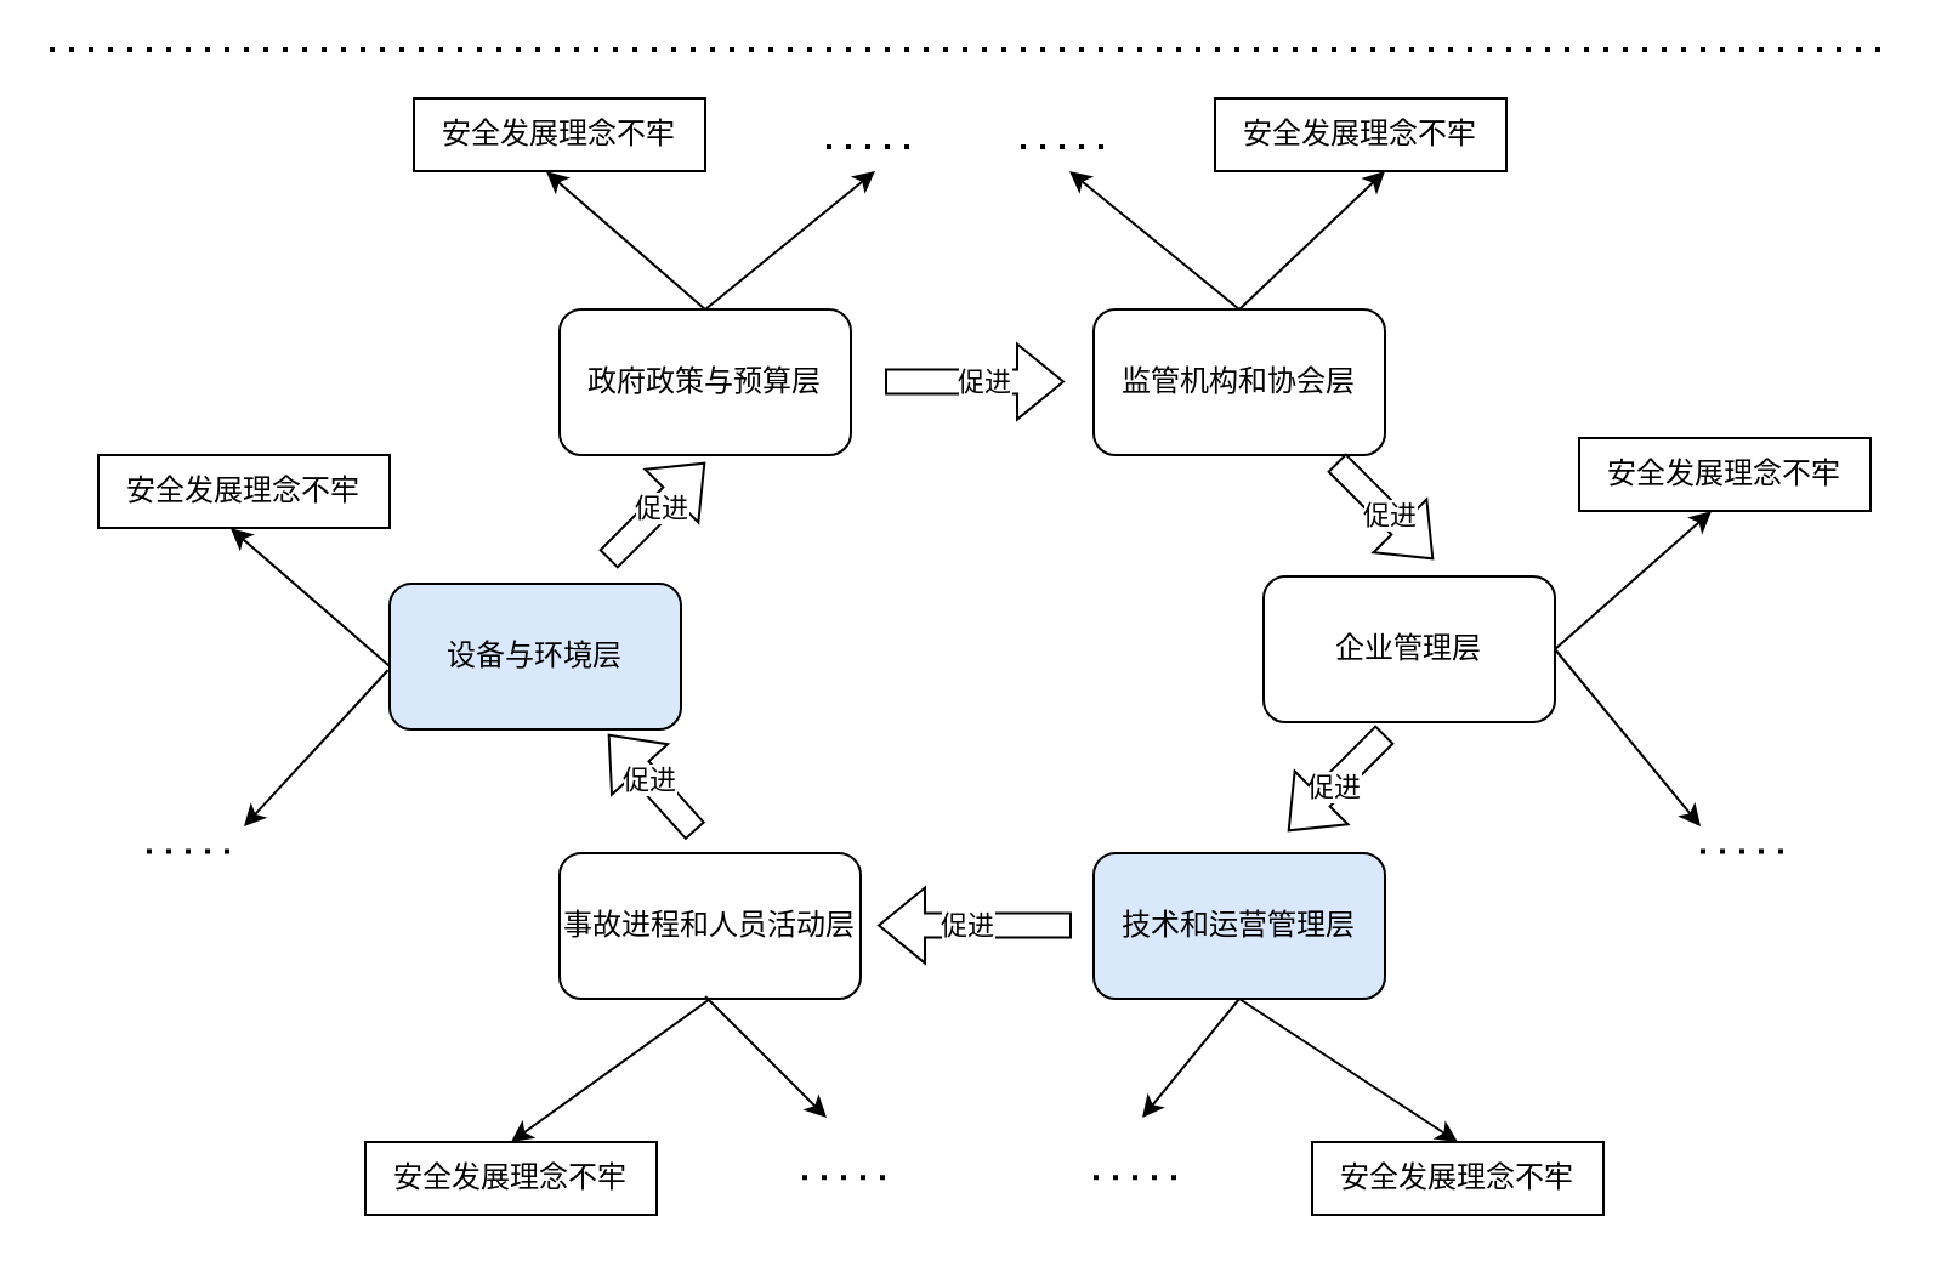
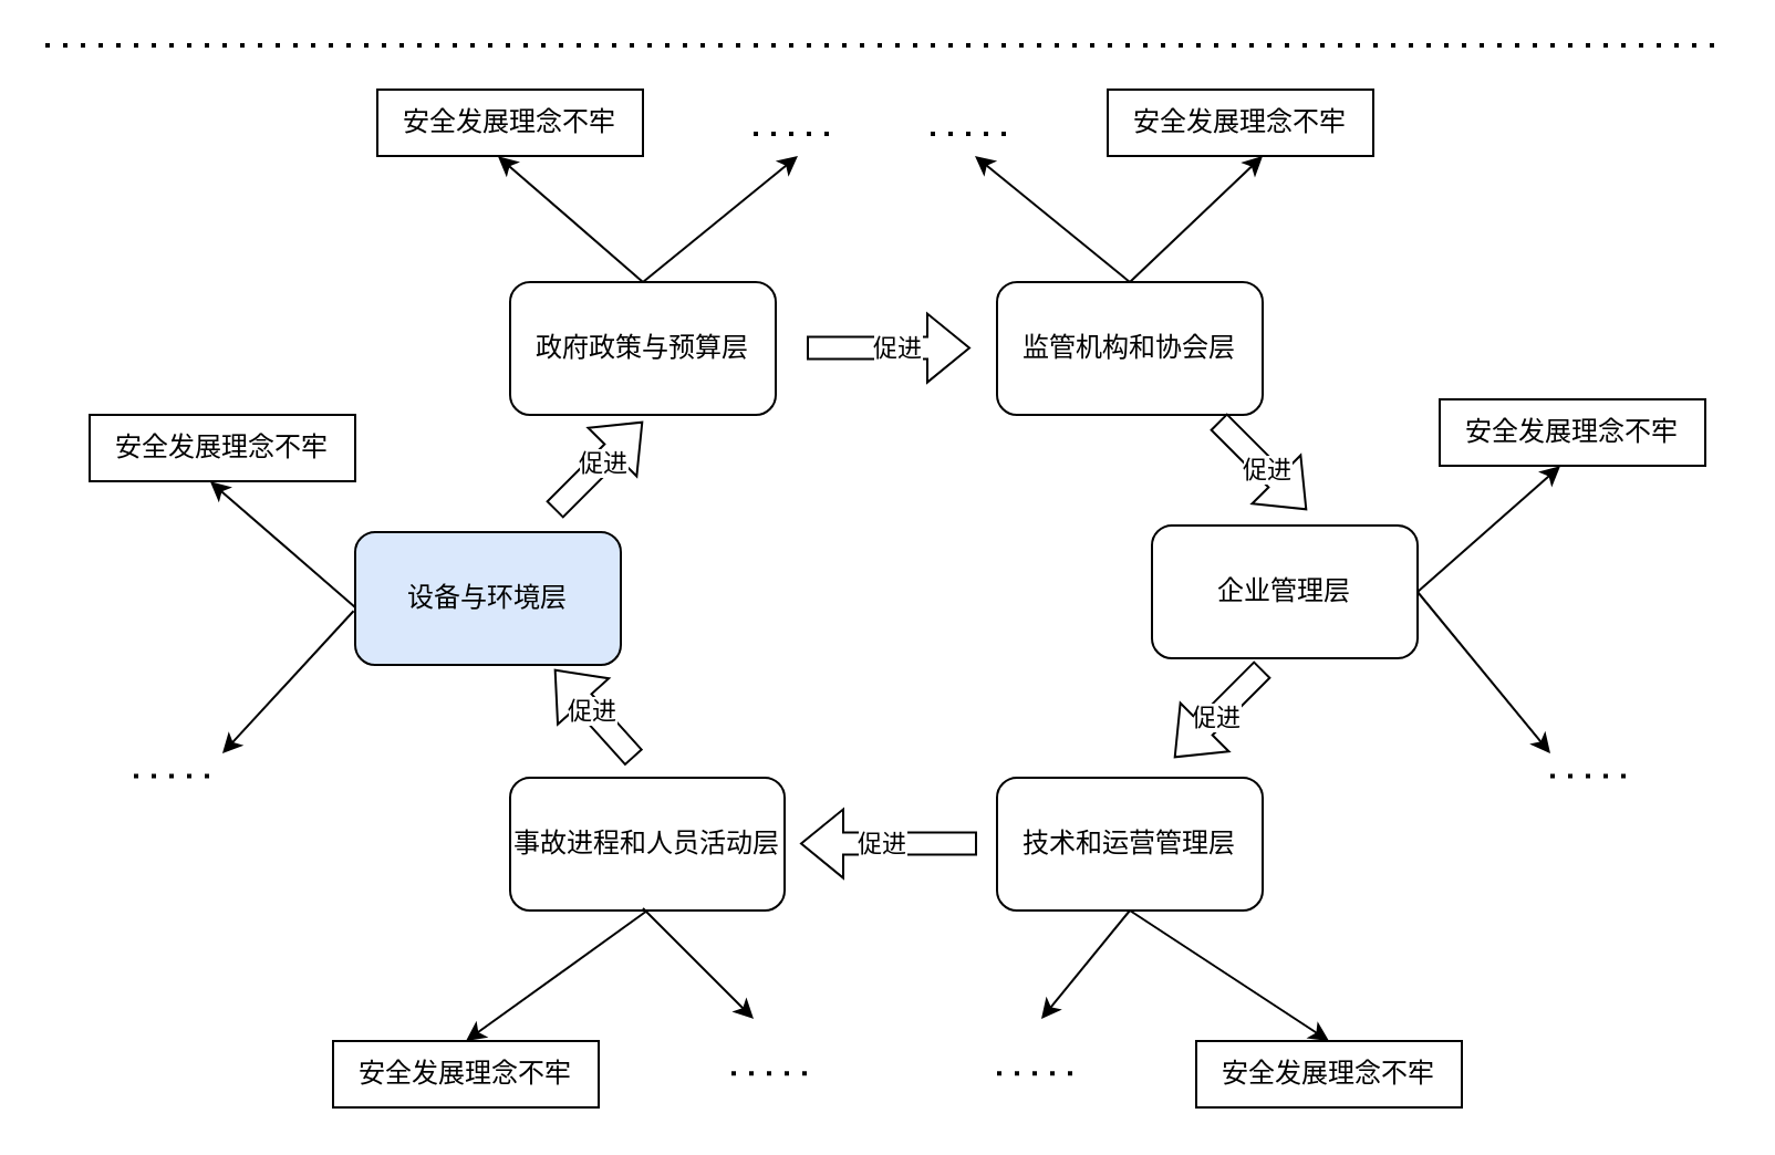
  <mxCell id="0" />
  <mxCell id="1" parent="0" />
  <mxCell id="2" value="" style="shape=flexArrow;endArrow=block;html=1;rounded=0;strokeWidth=1;targetPerimeterSpacing=0;" parent="1" edge="1"><mxGeometry width="50" height="50" relative="1" as="geometry"><mxPoint x="364" y="156.76" as="sourcePoint" /><mxPoint x="438" y="156.76" as="targetPoint" /><Array as="points" /></mxGeometry></mxCell>
  <mxCell id="3" value="促进" style="edgeLabel;html=1;align=center;verticalAlign=middle;resizable=0;points=[];" parent="2" vertex="1" connectable="0"><mxGeometry x="0.092" relative="1" as="geometry"><mxPoint as="offset" /></mxGeometry></mxCell>
  <mxCell id="4" value="" style="shape=flexArrow;endArrow=block;html=1;rounded=0;strokeWidth=1;targetPerimeterSpacing=0;" parent="1" edge="1"><mxGeometry width="50" height="50" relative="1" as="geometry"><mxPoint x="441" y="380.76" as="sourcePoint" /><mxPoint x="361" y="380.76" as="targetPoint" /><Array as="points" /></mxGeometry></mxCell>
  <mxCell id="5" value="促进" style="edgeLabel;html=1;align=center;verticalAlign=middle;resizable=0;points=[];" parent="4" vertex="1" connectable="0"><mxGeometry x="0.092" relative="1" as="geometry"><mxPoint as="offset" /></mxGeometry></mxCell>
  <mxCell id="6" value="" style="shape=flexArrow;endArrow=block;html=1;rounded=0;strokeWidth=1;targetPerimeterSpacing=0;" parent="1" edge="1"><mxGeometry width="50" height="50" relative="1" as="geometry"><mxPoint x="286" y="342" as="sourcePoint" /><mxPoint x="250" y="302" as="targetPoint" /><Array as="points" /></mxGeometry></mxCell>
  <mxCell id="7" value="促进" style="edgeLabel;html=1;align=center;verticalAlign=middle;resizable=0;points=[];" parent="6" vertex="1" connectable="0"><mxGeometry x="0.092" relative="1" as="geometry"><mxPoint as="offset" /></mxGeometry></mxCell>
  <mxCell id="8" value="" style="shape=flexArrow;endArrow=block;html=1;rounded=0;strokeWidth=1;targetPerimeterSpacing=0;" parent="1" edge="1"><mxGeometry width="50" height="50" relative="1" as="geometry"><mxPoint x="250" y="230" as="sourcePoint" /><mxPoint x="290" y="190" as="targetPoint" /><Array as="points" /></mxGeometry></mxCell>
  <mxCell id="9" value="促进" style="edgeLabel;html=1;align=center;verticalAlign=middle;resizable=0;points=[];" parent="8" vertex="1" connectable="0"><mxGeometry x="0.092" relative="1" as="geometry"><mxPoint as="offset" /></mxGeometry></mxCell>
  <mxCell id="10" value="设备与环境层" style="rounded=1;whiteSpace=wrap;html=1;fillColor=#dae8fc;" parent="1" vertex="1"><mxGeometry x="160" y="240" width="120" height="60" as="geometry" /></mxCell>
  <mxCell id="11" value="企业管理层" style="rounded=1;whiteSpace=wrap;html=1;" parent="1" vertex="1"><mxGeometry x="520" y="237" width="120" height="60" as="geometry" /></mxCell>
  <mxCell id="12" value="政府政策与预算层" style="rounded=1;whiteSpace=wrap;html=1;" parent="1" vertex="1"><mxGeometry x="230" y="127" width="120" height="60" as="geometry" /></mxCell>
- <mxCell id="13" value="技术和运营管理层" style="rounded=1;whiteSpace=wrap;html=1;fillColor=#dae8fc;" parent="1" vertex="1"><mxGeometry x="450" y="351" width="120" height="60" as="geometry" /></mxCell>
+ <mxCell id="13" value="技术和运营管理层" style="rounded=1;whiteSpace=wrap;html=1;" parent="1" vertex="1"><mxGeometry x="450" y="351" width="120" height="60" as="geometry" /></mxCell>
  <mxCell id="14" value="事故进程和人员活动层" style="rounded=1;whiteSpace=wrap;html=1;" parent="1" vertex="1"><mxGeometry x="230" y="351" width="124" height="60" as="geometry" /></mxCell>
  <mxCell id="15" value="监管机构和协会层" style="rounded=1;whiteSpace=wrap;html=1;" parent="1" vertex="1"><mxGeometry x="450" y="127" width="120" height="60" as="geometry" /></mxCell>
  <mxCell id="16" value="" style="shape=flexArrow;endArrow=block;html=1;rounded=0;strokeWidth=1;targetPerimeterSpacing=0;" parent="1" edge="1"><mxGeometry width="50" height="50" relative="1" as="geometry"><mxPoint x="550" y="190" as="sourcePoint" /><mxPoint x="590" y="230" as="targetPoint" /><Array as="points" /></mxGeometry></mxCell>
  <mxCell id="17" value="促进" style="edgeLabel;html=1;align=center;verticalAlign=middle;resizable=0;points=[];" parent="16" vertex="1" connectable="0"><mxGeometry x="0.092" relative="1" as="geometry"><mxPoint as="offset" /></mxGeometry></mxCell>
  <mxCell id="18" value="" style="shape=flexArrow;endArrow=block;html=1;rounded=0;strokeWidth=1;targetPerimeterSpacing=0;" parent="1" edge="1"><mxGeometry width="50" height="50" relative="1" as="geometry"><mxPoint x="570" y="302" as="sourcePoint" /><mxPoint x="530" y="342" as="targetPoint" /><Array as="points" /></mxGeometry></mxCell>
  <mxCell id="19" value="促进" style="edgeLabel;html=1;align=center;verticalAlign=middle;resizable=0;points=[];" parent="18" vertex="1" connectable="0"><mxGeometry x="0.092" relative="1" as="geometry"><mxPoint as="offset" /></mxGeometry></mxCell>
  <mxCell id="20" value="安全发展理念不牢" style="rounded=0;whiteSpace=wrap;html=1;" parent="1" vertex="1"><mxGeometry x="170" y="40" width="120" height="30" as="geometry" /></mxCell>
  <mxCell id="21" value="" style="endArrow=classic;html=1;rounded=0;entryX=0.454;entryY=1.005;entryDx=0;entryDy=0;entryPerimeter=0;exitX=0.5;exitY=0;exitDx=0;exitDy=0;" parent="1" source="12" target="20" edge="1"><mxGeometry width="50" height="50" relative="1" as="geometry"><mxPoint x="180" y="150" as="sourcePoint" /><mxPoint x="230" y="100" as="targetPoint" /></mxGeometry></mxCell>
  <mxCell id="22" value="" style="endArrow=classic;html=1;rounded=0;exitX=0.5;exitY=0;exitDx=0;exitDy=0;" parent="1" source="12" edge="1"><mxGeometry width="50" height="50" relative="1" as="geometry"><mxPoint x="300" y="120" as="sourcePoint" /><mxPoint x="360" y="70" as="targetPoint" /></mxGeometry></mxCell>
  <mxCell id="23" value="" style="endArrow=classic;html=1;rounded=0;exitX=0.5;exitY=0;exitDx=0;exitDy=0;" parent="1" edge="1"><mxGeometry width="50" height="50" relative="1" as="geometry"><mxPoint x="510" y="127" as="sourcePoint" /><mxPoint x="570" y="70" as="targetPoint" /></mxGeometry></mxCell>
  <mxCell id="24" value="安全发展理念不牢" style="rounded=0;whiteSpace=wrap;html=1;" parent="1" vertex="1"><mxGeometry x="40" y="187" width="120" height="30" as="geometry" /></mxCell>
  <mxCell id="25" value="" style="endArrow=classic;html=1;rounded=0;entryX=0.454;entryY=1.005;entryDx=0;entryDy=0;entryPerimeter=0;exitX=0.5;exitY=0;exitDx=0;exitDy=0;" parent="1" target="24" edge="1"><mxGeometry width="50" height="50" relative="1" as="geometry"><mxPoint x="160" y="274" as="sourcePoint" /><mxPoint x="100" y="247" as="targetPoint" /></mxGeometry></mxCell>
  <mxCell id="26" value="安全发展理念不牢" style="rounded=0;whiteSpace=wrap;html=1;" parent="1" vertex="1"><mxGeometry x="150" y="470" width="120" height="30" as="geometry" /></mxCell>
  <mxCell id="27" value="" style="endArrow=classic;html=1;rounded=0;entryX=0.5;entryY=0;entryDx=0;entryDy=0;exitX=0.5;exitY=1;exitDx=0;exitDy=0;" parent="1" source="14" target="26" edge="1"><mxGeometry width="50" height="50" relative="1" as="geometry"><mxPoint x="230" y="397" as="sourcePoint" /><mxPoint x="170" y="370" as="targetPoint" /></mxGeometry></mxCell>
  <mxCell id="28" value="安全发展理念不牢" style="rounded=0;whiteSpace=wrap;html=1;" parent="1" vertex="1"><mxGeometry x="540" y="470" width="120" height="30" as="geometry" /></mxCell>
  <mxCell id="29" value="" style="endArrow=classic;html=1;rounded=0;entryX=0.5;entryY=0;entryDx=0;entryDy=0;exitX=0.5;exitY=1;exitDx=0;exitDy=0;" parent="1" source="13" target="28" edge="1"><mxGeometry width="50" height="50" relative="1" as="geometry"><mxPoint x="560" y="517" as="sourcePoint" /><mxPoint x="500" y="490" as="targetPoint" /></mxGeometry></mxCell>
  <mxCell id="30" value="安全发展理念不牢" style="rounded=0;whiteSpace=wrap;html=1;" parent="1" vertex="1"><mxGeometry x="650" y="180" width="120" height="30" as="geometry" /></mxCell>
  <mxCell id="31" value="" style="endArrow=classic;html=1;rounded=0;entryX=0.454;entryY=1.005;entryDx=0;entryDy=0;entryPerimeter=0;exitX=1;exitY=0.5;exitDx=0;exitDy=0;" parent="1" source="11" target="30" edge="1"><mxGeometry width="50" height="50" relative="1" as="geometry"><mxPoint x="760" y="277" as="sourcePoint" /><mxPoint x="700" y="250" as="targetPoint" /></mxGeometry></mxCell>
  <mxCell id="32" value="安全发展理念不牢" style="rounded=0;whiteSpace=wrap;html=1;" parent="1" vertex="1"><mxGeometry x="500" y="40" width="120" height="30" as="geometry" /></mxCell>
  <mxCell id="33" value="" style="endArrow=classic;html=1;rounded=0;exitX=-0.006;exitY=0.594;exitDx=0;exitDy=0;exitPerimeter=0;" parent="1" source="10" edge="1"><mxGeometry width="50" height="50" relative="1" as="geometry"><mxPoint x="300" y="137" as="sourcePoint" /><mxPoint x="100" y="340" as="targetPoint" /></mxGeometry></mxCell>
  <mxCell id="34" value="" style="endArrow=classic;html=1;rounded=0;exitX=1;exitY=0.5;exitDx=0;exitDy=0;" parent="1" source="11" edge="1"><mxGeometry width="50" height="50" relative="1" as="geometry"><mxPoint x="670" y="327" as="sourcePoint" /><mxPoint x="700" y="340" as="targetPoint" /></mxGeometry></mxCell>
  <mxCell id="35" value="" style="endArrow=classic;html=1;rounded=0;" parent="1" edge="1"><mxGeometry width="50" height="50" relative="1" as="geometry"><mxPoint x="290" y="410" as="sourcePoint" /><mxPoint x="340" y="460" as="targetPoint" /></mxGeometry></mxCell>
  <mxCell id="36" value="" style="endArrow=classic;html=1;rounded=0;exitX=0.5;exitY=1;exitDx=0;exitDy=0;" parent="1" source="13" edge="1"><mxGeometry width="50" height="50" relative="1" as="geometry"><mxPoint x="450" y="430" as="sourcePoint" /><mxPoint x="470" y="460" as="targetPoint" /></mxGeometry></mxCell>
  <mxCell id="37" value="" style="endArrow=none;dashed=1;html=1;dashPattern=1 3;strokeWidth=2;rounded=0;" parent="1" edge="1"><mxGeometry width="50" height="50" relative="1" as="geometry"><mxPoint x="60" y="350.31" as="sourcePoint" /><mxPoint x="100" y="350.31" as="targetPoint" /></mxGeometry></mxCell>
  <mxCell id="38" value="" style="endArrow=none;dashed=1;html=1;dashPattern=1 3;strokeWidth=2;rounded=0;" parent="1" edge="1"><mxGeometry width="50" height="50" relative="1" as="geometry"><mxPoint x="330" y="484.66" as="sourcePoint" /><mxPoint x="370" y="484.66" as="targetPoint" /></mxGeometry></mxCell>
  <mxCell id="39" value="" style="endArrow=none;dashed=1;html=1;dashPattern=1 3;strokeWidth=2;rounded=0;" parent="1" edge="1"><mxGeometry width="50" height="50" relative="1" as="geometry"><mxPoint x="450" y="484.66" as="sourcePoint" /><mxPoint x="490" y="484.66" as="targetPoint" /></mxGeometry></mxCell>
  <mxCell id="40" value="" style="endArrow=none;dashed=1;html=1;dashPattern=1 3;strokeWidth=2;rounded=0;" parent="1" edge="1"><mxGeometry width="50" height="50" relative="1" as="geometry"><mxPoint x="700" y="350.31" as="sourcePoint" /><mxPoint x="740" y="350.31" as="targetPoint" /></mxGeometry></mxCell>
  <mxCell id="41" value="" style="endArrow=none;dashed=1;html=1;dashPattern=1 3;strokeWidth=2;rounded=0;" parent="1" edge="1"><mxGeometry width="50" height="50" relative="1" as="geometry"><mxPoint x="420" y="60" as="sourcePoint" /><mxPoint x="460" y="60" as="targetPoint" /></mxGeometry></mxCell>
  <mxCell id="42" value="" style="endArrow=classic;html=1;rounded=0;exitX=0.5;exitY=0;exitDx=0;exitDy=0;" parent="1" source="15" edge="1"><mxGeometry width="50" height="50" relative="1" as="geometry"><mxPoint x="300" y="137" as="sourcePoint" /><mxPoint x="440" y="70" as="targetPoint" /></mxGeometry></mxCell>
  <mxCell id="43" value="" style="endArrow=none;dashed=1;html=1;dashPattern=1 3;strokeWidth=2;rounded=0;" parent="1" edge="1"><mxGeometry width="50" height="50" relative="1" as="geometry"><mxPoint x="340" y="60" as="sourcePoint" /><mxPoint x="380" y="60" as="targetPoint" /></mxGeometry></mxCell>
  <mxCell id="44" value="" style="endArrow=none;dashed=1;html=1;dashPattern=1 3;strokeWidth=2;rounded=0;" edge="1" parent="1"><mxGeometry width="50" height="50" relative="1" as="geometry"><mxPoint x="20" y="20" as="sourcePoint" /><mxPoint x="780" y="20" as="targetPoint" /></mxGeometry></mxCell>
